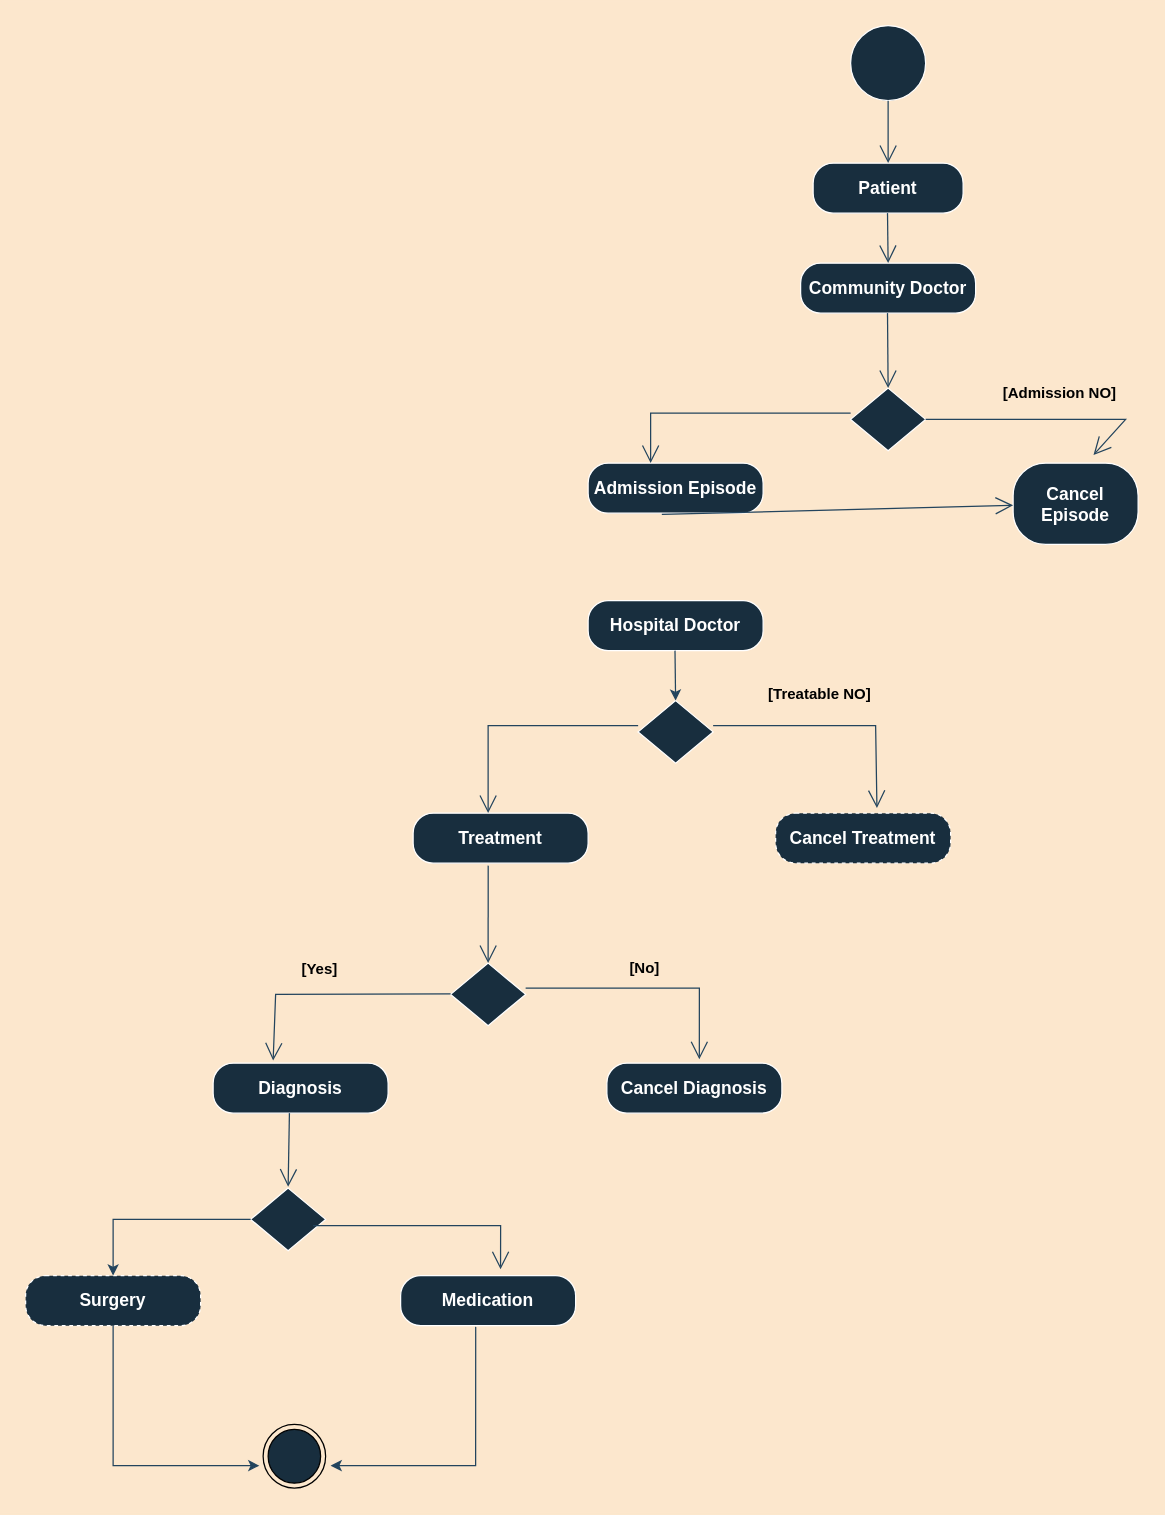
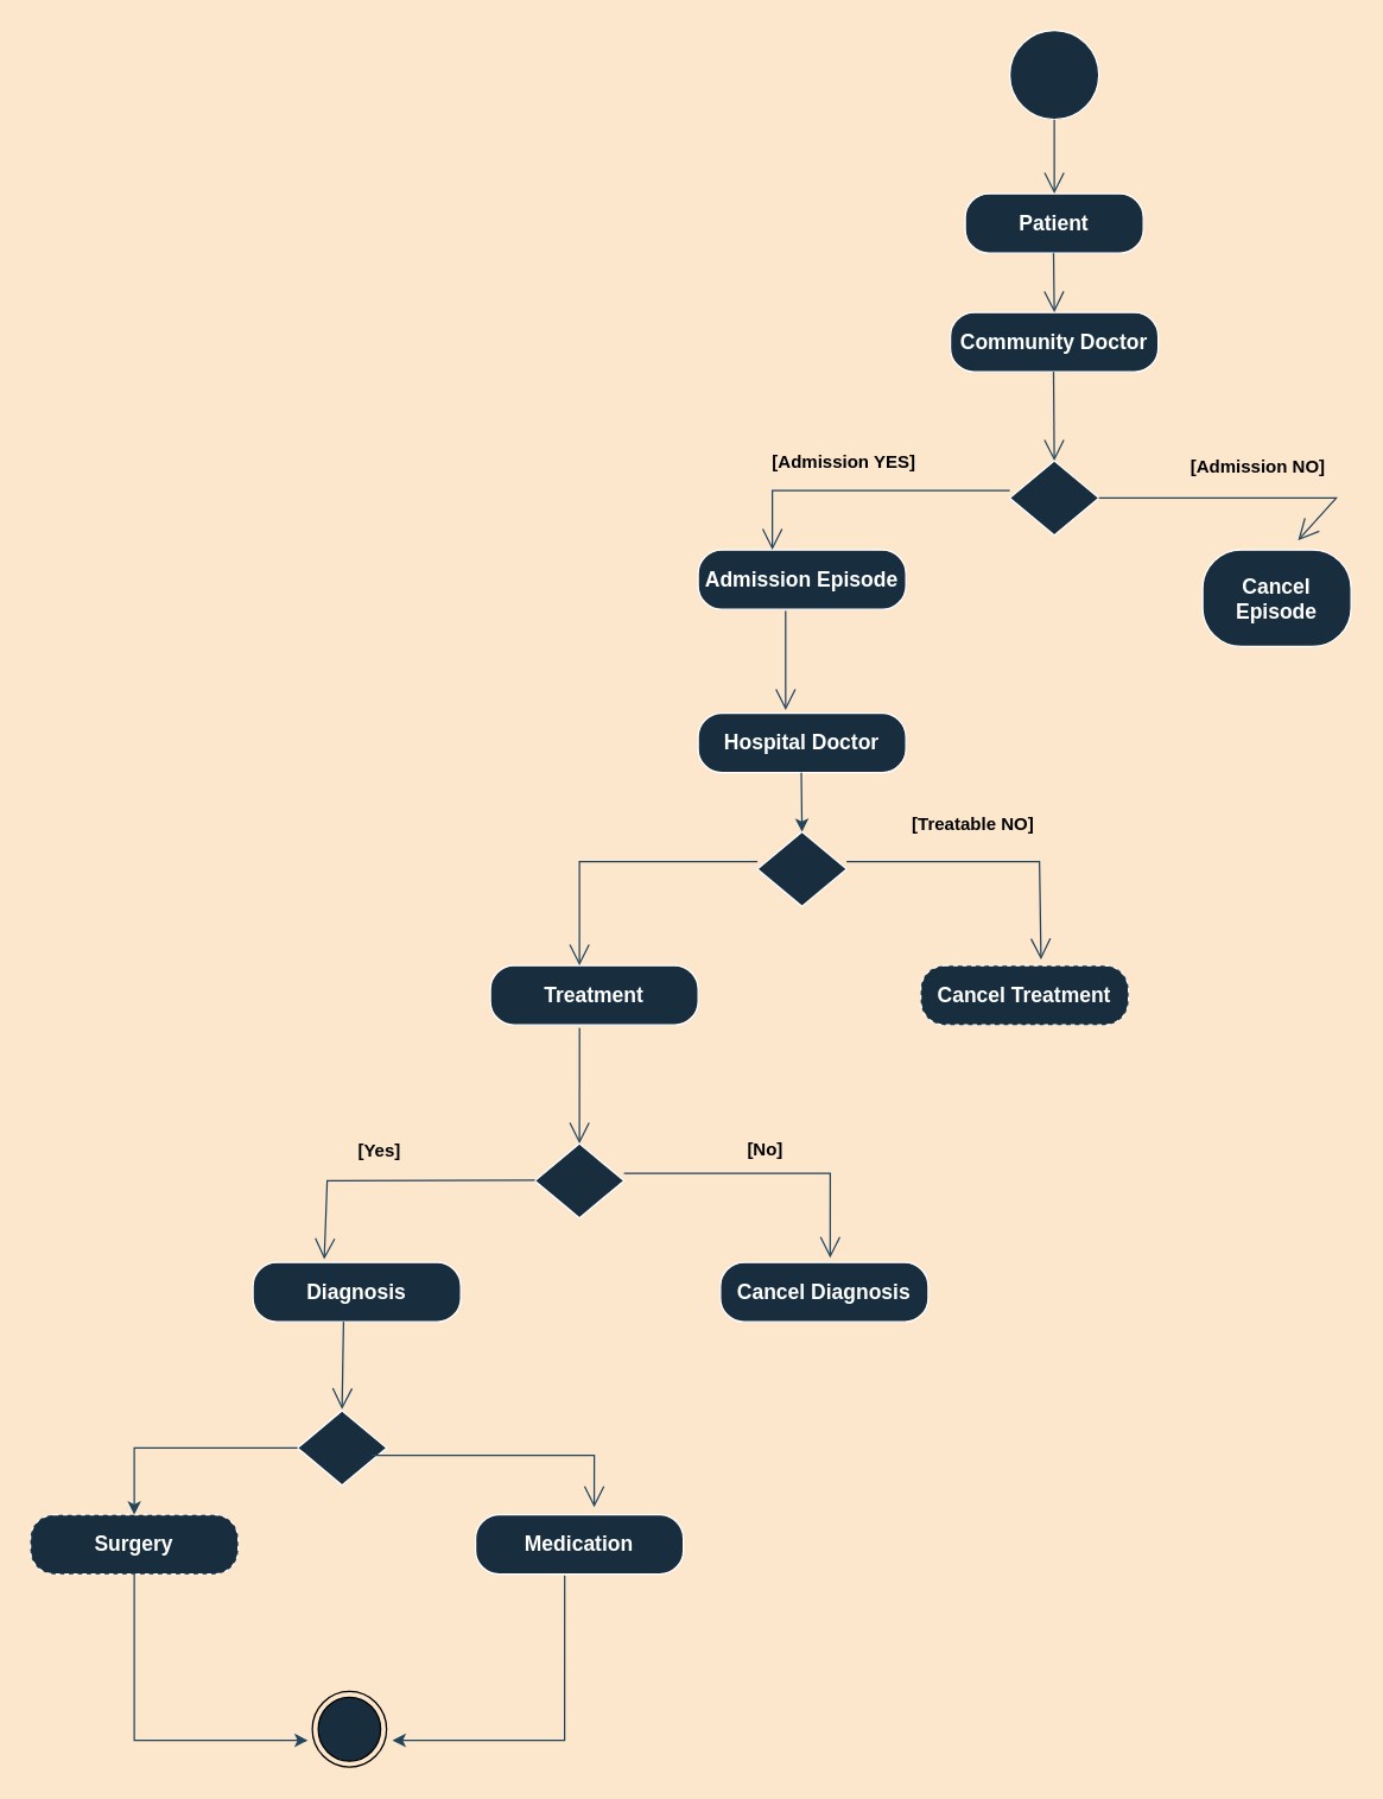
  <mxCell id="0" />
  <mxCell id="1" parent="0" />
  <mxCell id="2" value="" style="ellipse;whiteSpace=wrap;html=1;aspect=fixed;fillColor=#182E3E;strokeColor=#FFFFFF;fontColor=#FFFFFF;" parent="1" vertex="1"><mxGeometry x="680" y="20" width="60" height="60" as="geometry" /></mxCell>
  <mxCell id="3" value="&lt;b&gt;&lt;font style=&quot;font-size: 14px;&quot;&gt;Patient&lt;/font&gt;&lt;/b&gt;" style="rounded=1;whiteSpace=wrap;html=1;arcSize=40;fillColor=#182E3E;strokeColor=#FFFFFF;fontColor=#FFFFFF;" parent="1" vertex="1"><mxGeometry x="650" y="130" width="120" height="40" as="geometry" /></mxCell>
  <mxCell id="4" value="&lt;b&gt;&lt;font style=&quot;font-size: 14px;&quot;&gt;Community Doctor&lt;/font&gt;&lt;/b&gt;" style="rounded=1;whiteSpace=wrap;html=1;arcSize=40;fillColor=#182E3E;strokeColor=#FFFFFF;fontColor=#FFFFFF;" parent="1" vertex="1"><mxGeometry x="640" y="210" width="140" height="40" as="geometry" /></mxCell>
  <mxCell id="5" value="&lt;b&gt;&lt;font style=&quot;font-size: 14px;&quot;&gt;Admission Episode&lt;/font&gt;&lt;/b&gt;" style="rounded=1;whiteSpace=wrap;html=1;arcSize=40;fillColor=#182E3E;strokeColor=#FFFFFF;fontColor=#FFFFFF;" parent="1" vertex="1"><mxGeometry x="470" y="370" width="140" height="40" as="geometry" /></mxCell>
  <mxCell id="6" value="&lt;b&gt;&lt;font style=&quot;font-size: 14px;&quot;&gt;Cancel Episode&lt;/font&gt;&lt;/b&gt;" style="rounded=1;whiteSpace=wrap;html=1;arcSize=40;fillColor=#182E3E;strokeColor=#FFFFFF;fontColor=#FFFFFF;" parent="1" vertex="1"><mxGeometry x="810" y="370" width="100" height="65" as="geometry" /></mxCell>
  <mxCell id="7" value="" style="rhombus;whiteSpace=wrap;html=1;fillColor=#182E3E;strokeColor=#FFFFFF;fontColor=#FFFFFF;" parent="1" vertex="1"><mxGeometry x="680" y="310" width="60" height="50" as="geometry" /></mxCell>
  <mxCell id="8" value="&lt;b&gt;&lt;font style=&quot;font-size: 14px;&quot;&gt;Hospital Doctor&lt;/font&gt;&lt;/b&gt;" style="rounded=1;whiteSpace=wrap;html=1;arcSize=40;fillColor=#182E3E;strokeColor=#FFFFFF;fontColor=#FFFFFF;" parent="1" vertex="1"><mxGeometry x="470" y="480" width="140" height="40" as="geometry" /></mxCell>
  <mxCell id="9" value="&lt;b&gt;&lt;font style=&quot;font-size: 14px;&quot;&gt;Treatment&lt;/font&gt;&lt;/b&gt;" style="rounded=1;whiteSpace=wrap;html=1;arcSize=40;fillColor=#182E3E;strokeColor=#FFFFFF;fontColor=#FFFFFF;" parent="1" vertex="1"><mxGeometry x="330" y="650" width="140" height="40" as="geometry" /></mxCell>
  <mxCell id="10" value="&lt;b&gt;&lt;font style=&quot;font-size: 14px;&quot;&gt;Cancel Treatment&lt;/font&gt;&lt;/b&gt;" style="rounded=1;whiteSpace=wrap;html=1;arcSize=40;fillColor=#182E3E;strokeColor=#FFFFFF;fontColor=#FFFFFF;dashed=1;" parent="1" vertex="1"><mxGeometry x="620" y="650" width="140" height="40" as="geometry" /></mxCell>
  <mxCell id="11" value="" style="rhombus;whiteSpace=wrap;html=1;fillColor=#182E3E;strokeColor=#FFFFFF;fontColor=#FFFFFF;" parent="1" vertex="1"><mxGeometry x="360" y="770" width="60" height="50" as="geometry" /></mxCell>
  <mxCell id="12" value="&lt;b&gt;&lt;font style=&quot;font-size: 14px;&quot;&gt;Diagnosis&lt;/font&gt;&lt;/b&gt;" style="rounded=1;whiteSpace=wrap;html=1;arcSize=40;fillColor=#182E3E;strokeColor=#FFFFFF;fontColor=#FFFFFF;" parent="1" vertex="1"><mxGeometry x="170" y="850" width="140" height="40" as="geometry" /></mxCell>
  <mxCell id="13" value="" style="rhombus;whiteSpace=wrap;html=1;fillColor=#182E3E;strokeColor=#FFFFFF;fontColor=#FFFFFF;" parent="1" vertex="1"><mxGeometry x="200" y="950" width="60" height="50" as="geometry" /></mxCell>
  <mxCell id="14" value="Surgery" style="rounded=1;whiteSpace=wrap;html=1;arcSize=40;fillColor=#182E3E;strokeColor=#FFFFFF;fontColor=#FFFFFF;fontStyle=1;fontSize=14;dashed=1;" parent="1" vertex="1"><mxGeometry x="20" y="1020" width="140" height="40" as="geometry" /></mxCell>
  <mxCell id="15" value="Cancel Diagnosis" style="rounded=1;whiteSpace=wrap;html=1;arcSize=40;fillColor=#182E3E;strokeColor=#FFFFFF;fontColor=#FFFFFF;fontStyle=1;fontSize=14;" parent="1" vertex="1"><mxGeometry x="485" y="850" width="140" height="40" as="geometry" /></mxCell>
  <mxCell id="16" value="Medication" style="rounded=1;whiteSpace=wrap;html=1;arcSize=40;fillColor=#182E3E;strokeColor=#FFFFFF;fontColor=#FFFFFF;fontStyle=1;fontSize=14;" parent="1" vertex="1"><mxGeometry x="320" y="1020" width="140" height="40" as="geometry" /></mxCell>
  <mxCell id="17" value="" style="ellipse;html=1;shape=endState;fillColor=#182E3E;strokeColor=#000000;fontSize=14;fontColor=#FFFFFF;" parent="1" vertex="1"><mxGeometry x="210" y="1139" width="50" height="51" as="geometry" /></mxCell>
  <mxCell id="18" value="" style="endArrow=open;endFill=1;endSize=12;html=1;rounded=0;strokeColor=#23445D;fontSize=14;entryX=0.5;entryY=0;entryDx=0;entryDy=0;labelBackgroundColor=#FCE7CD;" parent="1" target="3" edge="1"><mxGeometry width="160" relative="1" as="geometry"><mxPoint x="710" y="80" as="sourcePoint" /><mxPoint x="870" y="80" as="targetPoint" /></mxGeometry></mxCell>
  <mxCell id="19" value="" style="endArrow=open;endFill=1;endSize=12;html=1;rounded=0;strokeColor=#23445D;fontSize=14;labelBackgroundColor=#FCE7CD;" parent="1" edge="1"><mxGeometry width="160" relative="1" as="geometry"><mxPoint x="709.5" y="170" as="sourcePoint" /><mxPoint x="710" y="210" as="targetPoint" /></mxGeometry></mxCell>
  <mxCell id="20" value="" style="endArrow=open;endFill=1;endSize=12;html=1;rounded=0;strokeColor=#23445D;fontSize=14;entryX=0.5;entryY=0;entryDx=0;entryDy=0;labelBackgroundColor=#FCE7CD;" parent="1" target="7" edge="1"><mxGeometry width="160" relative="1" as="geometry"><mxPoint x="709.5" y="250" as="sourcePoint" /><mxPoint x="709.5" y="300" as="targetPoint" /></mxGeometry></mxCell>
  <mxCell id="21" value="" style="endArrow=open;endFill=1;endSize=12;html=1;rounded=0;strokeColor=#23445D;fontSize=14;entryX=0.643;entryY=-0.1;entryDx=0;entryDy=0;entryPerimeter=0;labelBackgroundColor=#FCE7CD;" parent="1" source="7" target="6" edge="1"><mxGeometry width="160" relative="1" as="geometry"><mxPoint x="740" y="335" as="sourcePoint" /><mxPoint x="1010" y="335" as="targetPoint" /><Array as="points"><mxPoint x="900" y="335" /></Array></mxGeometry></mxCell>
  <mxCell id="22" value="" style="endArrow=open;endFill=1;endSize=12;html=1;rounded=0;strokeColor=#23445D;fontSize=14;labelBackgroundColor=#FCE7CD;" parent="1" edge="1"><mxGeometry width="160" relative="1" as="geometry"><mxPoint x="680" y="330" as="sourcePoint" /><mxPoint x="520" y="370" as="targetPoint" /><Array as="points"><mxPoint x="520" y="330" /></Array></mxGeometry></mxCell>
- <mxCell id="23" value="" style="endArrow=open;endFill=1;endSize=12;html=1;rounded=0;strokeColor=#23445D;fontSize=14;exitX=0.421;exitY=1.025;exitDx=0;exitDy=0;exitPerimeter=0;labelBackgroundColor=#FCE7CD;" parent="1" source="5" target="6" edge="1"><mxGeometry width="160" relative="1" as="geometry"><mxPoint x="530" y="430" as="sourcePoint" /><mxPoint x="690" y="430" as="targetPoint" /></mxGeometry></mxCell>
+ <mxCell id="23" value="" style="endArrow=open;endFill=1;endSize=12;html=1;rounded=0;strokeColor=#23445D;fontSize=14;exitX=0.421;exitY=1.025;exitDx=0;exitDy=0;exitPerimeter=0;entryX=0.421;entryY=-0.05;entryDx=0;entryDy=0;entryPerimeter=0;labelBackgroundColor=#FCE7CD;" parent="1" source="5" target="8" edge="1"><mxGeometry width="160" relative="1" as="geometry"><mxPoint x="530" y="430" as="sourcePoint" /><mxPoint x="690" y="430" as="targetPoint" /></mxGeometry></mxCell>
  <mxCell id="24" value="" style="endArrow=open;endFill=1;endSize=12;html=1;rounded=0;strokeColor=#23445D;fontSize=14;labelBackgroundColor=#FCE7CD;" parent="1" edge="1"><mxGeometry width="160" relative="1" as="geometry"><mxPoint x="510" y="580" as="sourcePoint" /><mxPoint x="390" y="650" as="targetPoint" /><Array as="points"><mxPoint x="390" y="580" /></Array></mxGeometry></mxCell>
  <mxCell id="25" value="" style="endArrow=open;endFill=1;endSize=12;html=1;rounded=0;strokeColor=#23445D;fontSize=14;entryX=0.579;entryY=-0.1;entryDx=0;entryDy=0;entryPerimeter=0;labelBackgroundColor=#FCE7CD;" parent="1" target="10" edge="1"><mxGeometry width="160" relative="1" as="geometry"><mxPoint x="570" y="580" as="sourcePoint" /><mxPoint x="680" y="650" as="targetPoint" /><Array as="points"><mxPoint x="700" y="580" /></Array></mxGeometry></mxCell>
  <mxCell id="26" value="" style="endArrow=open;endFill=1;endSize=12;html=1;rounded=0;strokeColor=#23445D;fontSize=14;exitX=0.429;exitY=1.05;exitDx=0;exitDy=0;exitPerimeter=0;entryX=0.5;entryY=0;entryDx=0;entryDy=0;labelBackgroundColor=#FCE7CD;" parent="1" source="9" target="11" edge="1"><mxGeometry width="160" relative="1" as="geometry"><mxPoint x="750" y="790" as="sourcePoint" /><mxPoint x="910" y="790" as="targetPoint" /></mxGeometry></mxCell>
  <mxCell id="27" value="" style="endArrow=open;endFill=1;endSize=12;html=1;rounded=0;strokeColor=#23445D;fontSize=14;entryX=0.564;entryY=-0.075;entryDx=0;entryDy=0;entryPerimeter=0;labelBackgroundColor=#FCE7CD;" parent="1" edge="1"><mxGeometry width="160" relative="1" as="geometry"><mxPoint x="420" y="790" as="sourcePoint" /><mxPoint x="558.96" y="847" as="targetPoint" /><Array as="points"><mxPoint x="559" y="790" /></Array></mxGeometry></mxCell>
  <mxCell id="28" value="" style="endArrow=open;endFill=1;endSize=12;html=1;rounded=0;strokeColor=#23445D;fontSize=14;entryX=0.343;entryY=-0.05;entryDx=0;entryDy=0;entryPerimeter=0;labelBackgroundColor=#FCE7CD;" parent="1" target="12" edge="1"><mxGeometry width="160" relative="1" as="geometry"><mxPoint x="360" y="794.5" as="sourcePoint" /><mxPoint x="250" y="794.5" as="targetPoint" /><Array as="points"><mxPoint x="220" y="795" /></Array></mxGeometry></mxCell>
  <mxCell id="29" value="" style="endArrow=open;endFill=1;endSize=12;html=1;rounded=0;strokeColor=#23445D;fontSize=14;entryX=0.5;entryY=0;entryDx=0;entryDy=0;exitX=0.436;exitY=1;exitDx=0;exitDy=0;exitPerimeter=0;labelBackgroundColor=#FCE7CD;" parent="1" source="12" edge="1"><mxGeometry width="160" relative="1" as="geometry"><mxPoint x="231.04" y="894" as="sourcePoint" /><mxPoint x="230" y="949" as="targetPoint" /></mxGeometry></mxCell>
  <mxCell id="30" value="" style="endArrow=open;endFill=1;endSize=12;html=1;rounded=0;strokeColor=#23445D;fontSize=14;entryX=0.571;entryY=-0.125;entryDx=0;entryDy=0;entryPerimeter=0;labelBackgroundColor=#FCE7CD;" parent="1" target="16" edge="1"><mxGeometry width="160" relative="1" as="geometry"><mxPoint x="250" y="980" as="sourcePoint" /><mxPoint x="340" y="1030" as="targetPoint" /><Array as="points"><mxPoint x="400" y="980" /></Array></mxGeometry></mxCell>
  <mxCell id="31" value="" style="endArrow=classic;html=1;rounded=0;exitX=0.429;exitY=1.025;exitDx=0;exitDy=0;exitPerimeter=0;entryX=1.08;entryY=0.647;entryDx=0;entryDy=0;entryPerimeter=0;labelBackgroundColor=#FCE7CD;strokeColor=#23445D;" edge="1" parent="1" source="16" target="17"><mxGeometry width="50" height="50" relative="1" as="geometry"><mxPoint x="710" y="1004" as="sourcePoint" /><mxPoint x="370" y="1270" as="targetPoint" /><Array as="points"><mxPoint x="380" y="1172" /></Array></mxGeometry></mxCell>
  <mxCell id="32" value="" style="endArrow=classic;html=1;rounded=0;exitX=0.5;exitY=1;exitDx=0;exitDy=0;entryX=-0.06;entryY=0.647;entryDx=0;entryDy=0;entryPerimeter=0;labelBackgroundColor=#FCE7CD;strokeColor=#23445D;" edge="1" parent="1" source="14" target="17"><mxGeometry width="50" height="50" relative="1" as="geometry"><mxPoint x="50" y="1230" as="sourcePoint" /><mxPoint x="100" y="1180" as="targetPoint" /><Array as="points"><mxPoint x="90" y="1172" /></Array></mxGeometry></mxCell>
  <mxCell id="33" value="" style="endArrow=classic;html=1;rounded=0;strokeColor=#23445D;exitX=0;exitY=0.5;exitDx=0;exitDy=0;entryX=0.5;entryY=0;entryDx=0;entryDy=0;labelBackgroundColor=#FCE7CD;" edge="1" parent="1" source="13" target="14"><mxGeometry width="50" height="50" relative="1" as="geometry"><mxPoint x="60" y="940" as="sourcePoint" /><mxPoint x="30" y="910" as="targetPoint" /><Array as="points"><mxPoint x="90" y="975" /></Array></mxGeometry></mxCell>
  <mxCell id="34" value="&lt;b&gt;&lt;font color=&quot;#000000&quot;&gt;[Admission NO]&lt;/font&gt;&lt;/b&gt;" style="text;html=1;align=center;verticalAlign=middle;resizable=0;points=[];autosize=1;strokeColor=none;fillColor=none;fontColor=#FFFFFF;" vertex="1" parent="1"><mxGeometry x="792" y="299" width="110" height="30" as="geometry" /></mxCell>
+ <mxCell id="35" value="&lt;b&gt;&lt;font color=&quot;#000000&quot;&gt;[Admission YES]&lt;/font&gt;&lt;/b&gt;" style="text;html=1;align=center;verticalAlign=middle;resizable=0;points=[];autosize=1;strokeColor=none;fillColor=none;fontColor=#FFFFFF;" vertex="1" parent="1"><mxGeometry x="508" y="296" width="120" height="30" as="geometry" /></mxCell>
  <mxCell id="36" value="&lt;b&gt;[Treatable NO]&lt;/b&gt;" style="text;html=1;align=center;verticalAlign=middle;resizable=0;points=[];autosize=1;strokeColor=none;fillColor=none;fontColor=#000000;" vertex="1" parent="1"><mxGeometry x="600" y="540" width="110" height="30" as="geometry" /></mxCell>
  <mxCell id="37" value="" style="rhombus;whiteSpace=wrap;html=1;fillColor=#182E3E;strokeColor=#FFFFFF;fontColor=#FFFFFF;" vertex="1" parent="1"><mxGeometry x="510" y="560" width="60" height="50" as="geometry" /></mxCell>
  <mxCell id="38" value="" style="endArrow=classic;html=1;rounded=0;strokeColor=#23445D;fontColor=#000000;" edge="1" parent="1"><mxGeometry width="50" height="50" relative="1" as="geometry"><mxPoint x="539.5" y="520" as="sourcePoint" /><mxPoint x="540" y="560" as="targetPoint" /></mxGeometry></mxCell>
  <mxCell id="39" value="&lt;span&gt;[Yes]&lt;/span&gt;" style="text;html=1;align=center;verticalAlign=middle;resizable=0;points=[];autosize=1;strokeColor=none;fillColor=none;fontColor=#000000;fontStyle=1" vertex="1" parent="1"><mxGeometry x="230" y="760" width="50" height="30" as="geometry" /></mxCell>
  <mxCell id="40" value="&lt;b&gt;[No]&lt;/b&gt;" style="text;html=1;align=center;verticalAlign=middle;resizable=0;points=[];autosize=1;strokeColor=none;fillColor=none;fontColor=#000000;" vertex="1" parent="1"><mxGeometry x="490" y="759" width="50" height="30" as="geometry" /></mxCell>
